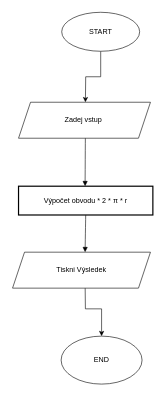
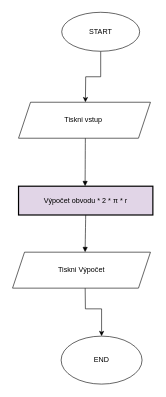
  <mxCell id="0" />
  <mxCell id="1" parent="0" />
- <mxCell id="2" value="Výpočet obvodu * 2 * π * r" style="whiteSpace=wrap;strokeWidth=2;" parent="1" vertex="1"><mxGeometry x="30" y="310" width="224" height="48" as="geometry" /></mxCell>
+ <mxCell id="2" value="Výpočet obvodu * 2 * π * r" style="whiteSpace=wrap;strokeWidth=2;fillColor=#e1d5e7;" parent="1" vertex="1"><mxGeometry x="30" y="310" width="224" height="48" as="geometry" /></mxCell>
  <mxCell id="3" style="edgeStyle=orthogonalEdgeStyle;rounded=0;orthogonalLoop=1;jettySize=auto;html=1;exitX=0.5;exitY=1;exitDx=0;exitDy=0;" edge="1" parent="1" target="8"><mxGeometry relative="1" as="geometry"><mxPoint x="136" y="930" as="targetPoint" /><mxPoint x="141" y="468" as="sourcePoint" /></mxGeometry></mxCell>
  <mxCell id="4" value="" style="curved=1;startArrow=none;endArrow=block;exitX=0.5;exitY=1.01;entryX=0.5;entryY=0;entryDx=0;entryDy=0;" parent="1" edge="1"><mxGeometry relative="1" as="geometry"><Array as="points" /><mxPoint x="141.5" y="218" as="sourcePoint" /><mxPoint x="141" y="310" as="targetPoint" /></mxGeometry></mxCell>
  <mxCell id="5" value="" style="curved=1;startArrow=none;endArrow=block;exitX=0.5;exitY=1.01;entryX=0.5;entryY=-0.01;" parent="1" source="2" edge="1"><mxGeometry relative="1" as="geometry"><Array as="points" /><mxPoint x="141" y="420" as="targetPoint" /></mxGeometry></mxCell>
  <mxCell id="6" style="edgeStyle=orthogonalEdgeStyle;rounded=0;orthogonalLoop=1;jettySize=auto;html=1;exitX=0.5;exitY=1;exitDx=0;exitDy=0;entryX=0.5;entryY=0;entryDx=0;entryDy=0;" edge="1" parent="1" source="7"><mxGeometry relative="1" as="geometry"><mxPoint x="141.5" y="170" as="targetPoint" /></mxGeometry></mxCell>
  <mxCell id="7" value="START" style="ellipse;whiteSpace=wrap;html=1;aspect=fixed;" vertex="1" parent="1"><mxGeometry x="102" y="20" width="130" height="65" as="geometry" /></mxCell>
  <mxCell id="8" value="END" style="ellipse;whiteSpace=wrap;html=1;aspect=fixed;" vertex="1" parent="1"><mxGeometry x="101" y="560" width="135" height="80" as="geometry" /></mxCell>
- <mxCell id="9" value="Tiskni Výsledek" style="shape=parallelogram;perimeter=parallelogramPerimeter;whiteSpace=wrap;html=1;fixedSize=1;" vertex="1" parent="1"><mxGeometry x="20" y="420" width="230" height="60" as="geometry" /></mxCell>
- <mxCell id="10" value="Zadej vstup&amp;nbsp;" style="shape=parallelogram;perimeter=parallelogramPerimeter;whiteSpace=wrap;html=1;fixedSize=1;" vertex="1" parent="1"><mxGeometry x="30" y="170" width="220" height="60" as="geometry" /></mxCell>
+ <mxCell id="9" value="Tiskni Výpočet" style="shape=parallelogram;perimeter=parallelogramPerimeter;whiteSpace=wrap;html=1;fixedSize=1;" vertex="1" parent="1"><mxGeometry x="20" y="420" width="230" height="60" as="geometry" /></mxCell>
+ <mxCell id="10" value="Tiskni vstup&amp;nbsp;" style="shape=parallelogram;perimeter=parallelogramPerimeter;whiteSpace=wrap;html=1;fixedSize=1;" vertex="1" parent="1"><mxGeometry x="30" y="170" width="220" height="60" as="geometry" /></mxCell>
